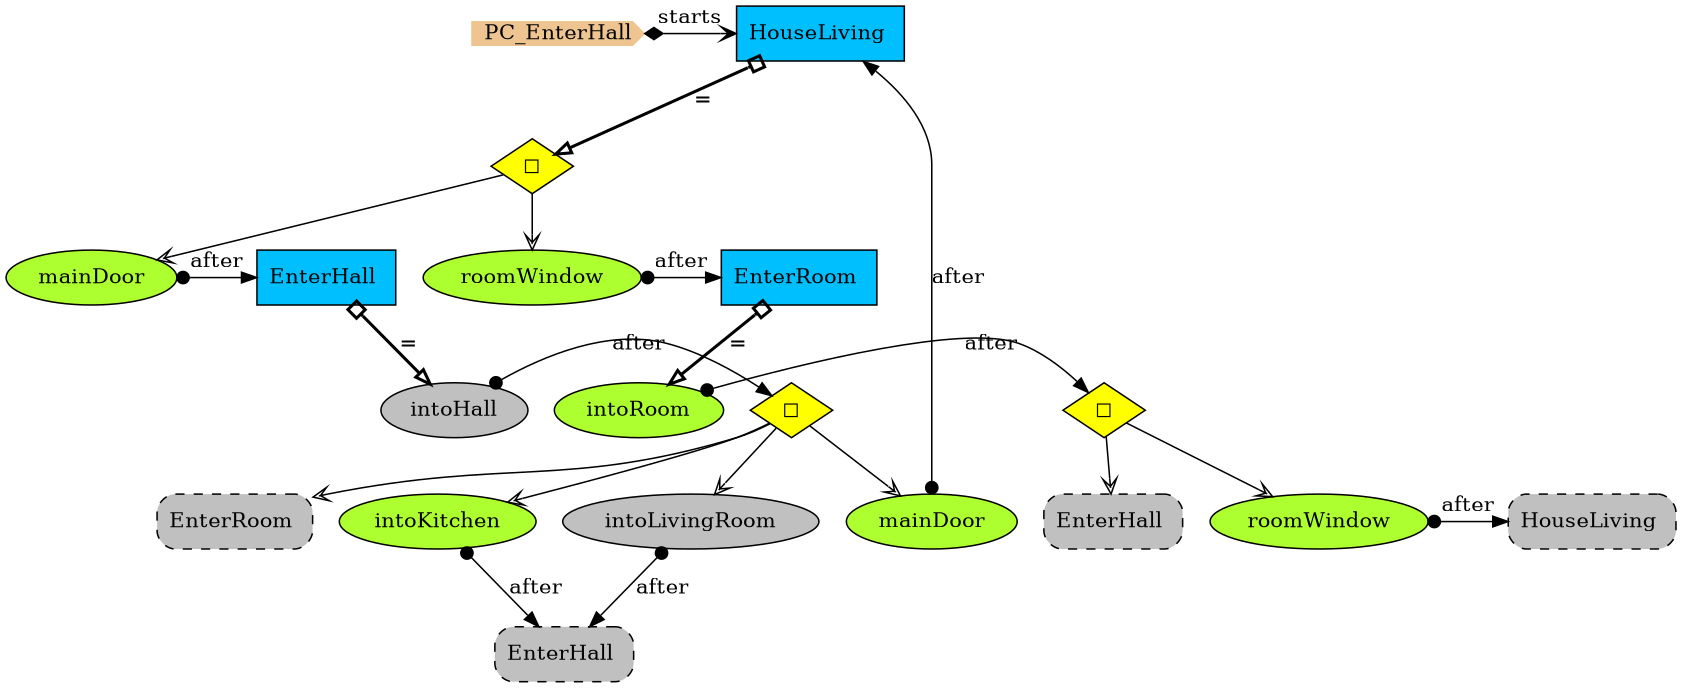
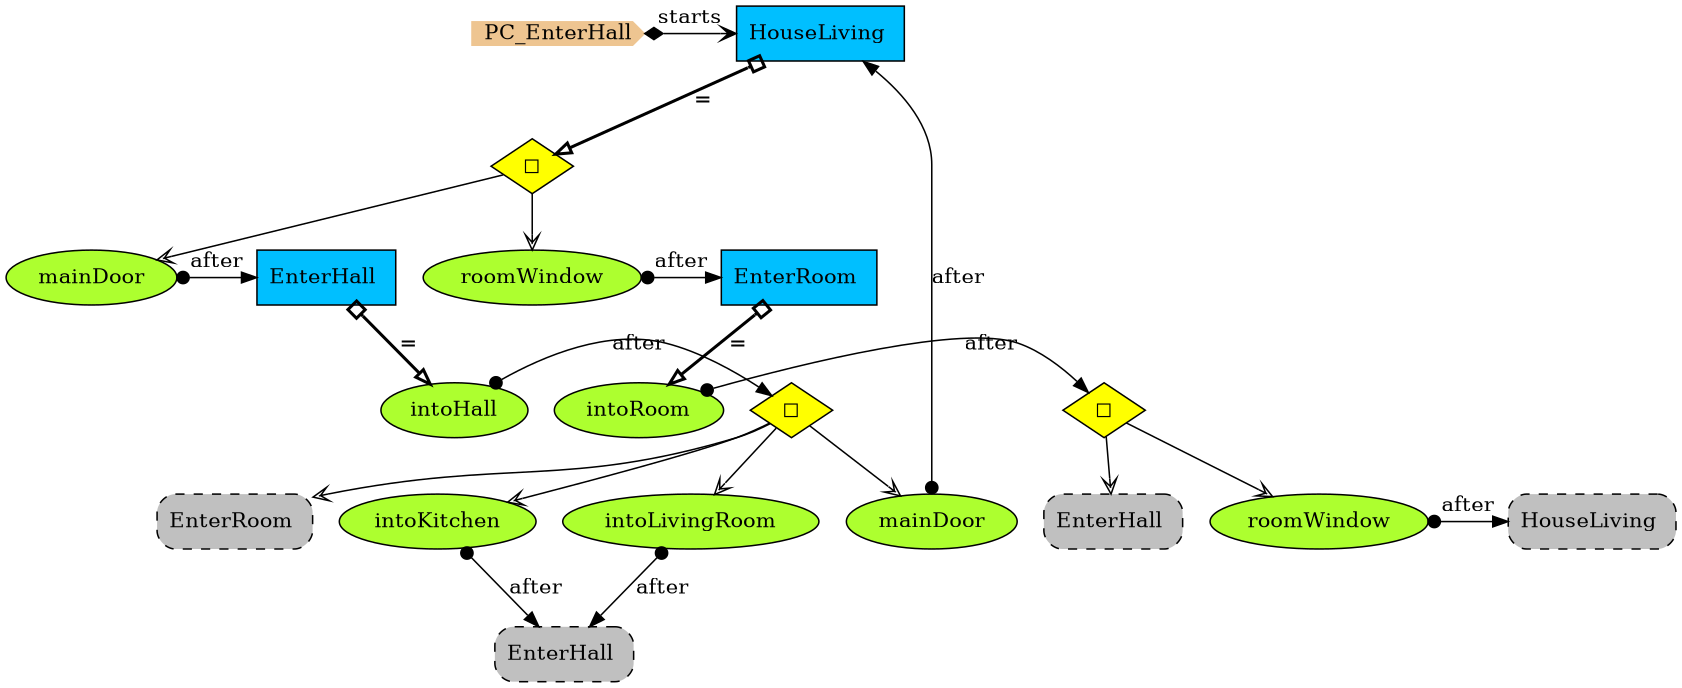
  digraph {
    node [shape=ellipse style=filled fillcolor=greenyellow]
    edge [dir=both]
    n1 [color=burlywood2 height=.2 label=PC_EnterHall shape=cds width=.2 fillcolor=""]
    n2 [fillcolor=deepskyblue label="HouseLiving " shape=box]
    n3 [label=mainDoor]
    n4 [fillcolor=deepskyblue label="EnterHall " shape=box]
    n5 [fillcolor=deepskyblue label="EnterRoom " shape=box]
    n6 [label=roomWindow]
-   n7 [fillcolor=gray label=intoHall]
+   n7 [label=intoHall]
    n8 [fillcolor=yellow label="◻︎" shape=diamond]
    n9 [fillcolor=yellow label="◻︎" shape=diamond]
    n10 [label=intoRoom]
    n11 [label=roomWindow]
    n12 [fillcolor=gray label="HouseLiving " shape=rectangle style="rounded,filled,dashed"]
    n13 [fillcolor=yellow label="◻︎" shape=diamond]
-   n14 [fillcolor=gray label=intoLivingRoom]
+   n14 [label=intoLivingRoom]
    n15 [label=mainDoor]
    n16 [fillcolor=gray label="EnterRoom " shape=rectangle style="rounded,filled,dashed"]
    n17 [label=intoKitchen]
    n18 [fillcolor=gray label="EnterHall " shape=rectangle style="rounded,filled,dashed"]
    n19 [fillcolor=gray label="EnterHall " shape=rectangle style="rounded,filled,dashed"]
    subgraph sub_1 {
      rank=min
      n1
      n2
    }
    subgraph sub_2 {
      rank=same
      n3
      n4
    }
    subgraph sub_3 {
      rank=same
      n5
      n6
    }
    subgraph sub_4 {
      rank=same
      n7
      n8
    }
    subgraph sub_5 {
      rank=same
      n9
      n10
    }
    subgraph sub_6 {
      rank=same
      n11
      n12
    }
    n1 -> n2 [arrowhead=open arrowtail=diamond label=starts]
    n2 -> n13 [arrowhead=onormal arrowtail=obox label="=" penwidth=2]
    n3 -> n4 [arrowtail=dot label=after]
    n4 -> n7 [arrowhead=onormal arrowtail=obox label="=" penwidth=2]
    n5 -> n10 [arrowhead=onormal arrowtail=obox label="=" penwidth=2]
    n6 -> n5 [arrowtail=dot label=after]
    n7 -> n8 [arrowtail=dot label=after]
    n8 -> n14 [arrowhead=vee fillcolor=white dir=""]
    n8 -> n15 [arrowhead=vee fillcolor=white dir=""]
    n8 -> n16 [arrowhead=vee fillcolor=white dir=""]
    n8 -> n17 [arrowhead=vee fillcolor=white dir=""]
    n9 -> n11 [arrowhead=vee fillcolor=white dir=""]
    n9 -> n18 [arrowhead=vee fillcolor=white dir=""]
    n10 -> n9 [arrowtail=dot label=after]
    n11 -> n12 [arrowtail=dot label=after]
    n13 -> n3 [arrowhead=vee fillcolor=white dir=""]
    n13 -> n6 [arrowhead=vee fillcolor=white dir=""]
    n14 -> n19 [arrowtail=dot label=after]
    n15 -> n2 [arrowtail=dot label=after]
    n17 -> n19 [arrowtail=dot label=after]
  }
